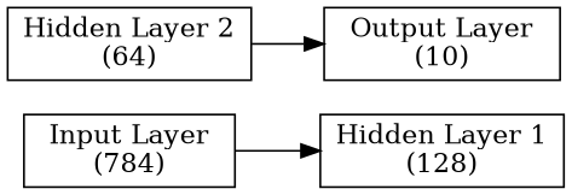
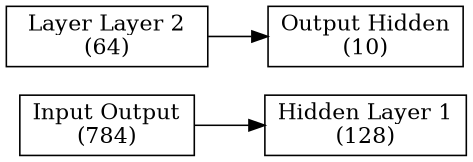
  digraph {
    rankdir=LR
    node [shape=box]
-   n1 [label="Input Layer\n(784)"]
+   n1 [label="Input Output\n(784)"]
    n2 [label="Hidden Layer 1\n(128)"]
-   n3 [label="Hidden Layer 2\n(64)"]
-   n4 [label="Output Layer\n(10)"]
+   n3 [label="Layer Layer 2\n(64)"]
+   n4 [label="Output Hidden\n(10)"]
    n1 -> n2
    n3 -> n4
  }
